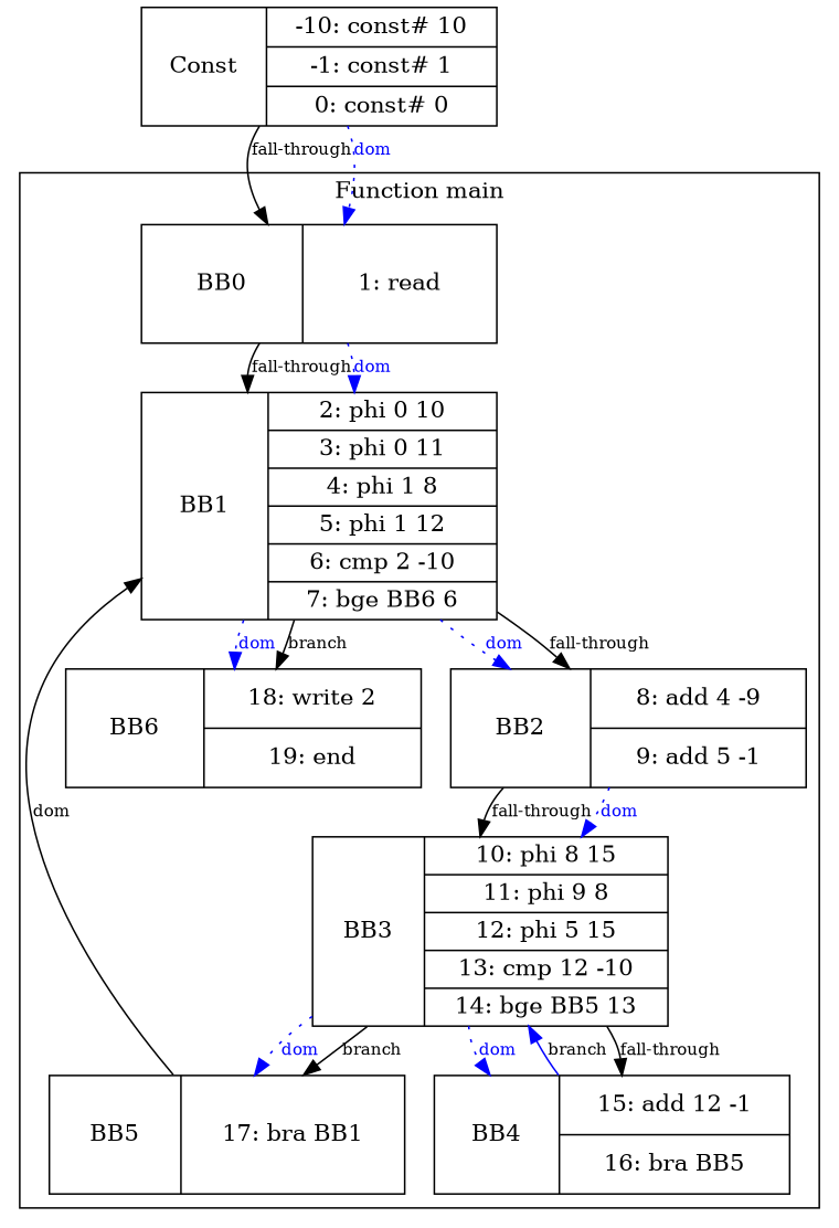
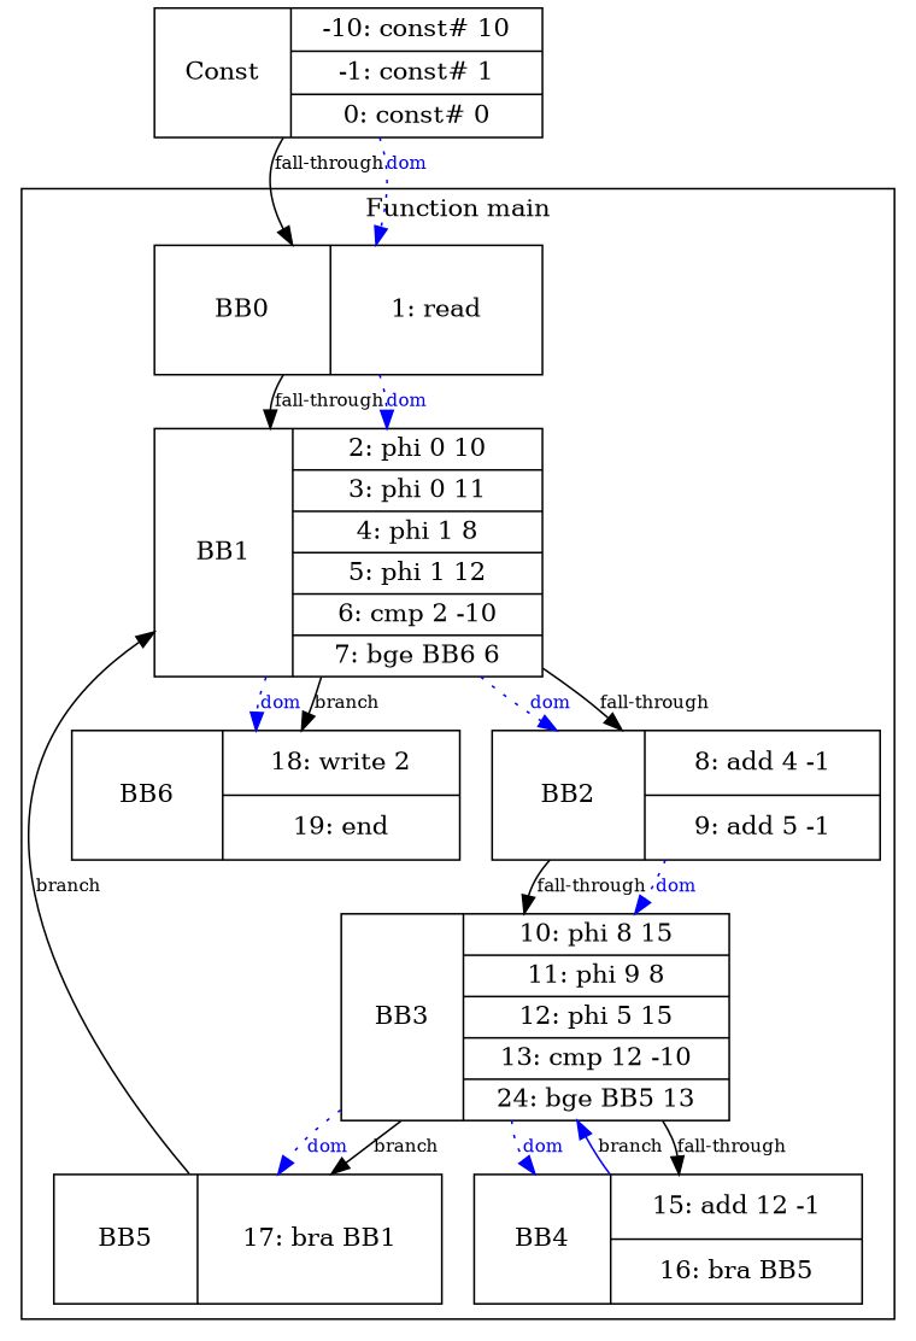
  digraph {
    node [shape=record]
    edge [fontsize=10]
    n1 [height=1.0 label="BB0 | {1: read}" width=3.0]
    n2 [height=1.0 label="BB1 | {2: phi 0 10 | 3: phi 0 11 | 4: phi 1 8 | 5: phi 1 12 | 6: cmp 2 -10 | 7: bge BB6 6}" width=3.0]
-   n3 [height=1.0 label="BB2 | {8: add 4 -9 | 9: add 5 -1}" width=3.0]
+   n3 [height=1.0 label="BB2 | {8: add 4 -1 | 9: add 5 -1}" width=3.0]
    n4 [height=1.0 label="BB6 | {18: write 2 | 19: end}" width=3.0]
-   n5 [height=1.0 label="BB3 | {10: phi 8 15 | 11: phi 9 8 | 12: phi 5 15 | 13: cmp 12 -10 | 14: bge BB5 13}" width=3.0]
+   n5 [height=1.0 label="BB3 | {10: phi 8 15 | 11: phi 9 8 | 12: phi 5 15 | 13: cmp 12 -10 | 24: bge BB5 13}" width=3.0]
    n6 [height=1.0 label="BB4 | {15: add 12 -1 | 16: bra BB5}" width=3.0]
    n7 [height=1.0 label="BB5 | {17: bra BB1}" width=3.0]
    n8 [height=1.0 label="Const | {-10: const# 10 | -1: const# 1 | 0: const# 0}" width=3.0]
    subgraph cluster_1 {
      label="Function main"
      nodesep=0.5
      rankdir=TB
      ranksep=1.0
      n1
      n2
      n3
      n4
      n5
      n6
      n7
    }
    subgraph sub_2 {
      n1
      n8
    }
    n1 -> n2 [label="fall-through"]
    n1 -> n2 [color=blue fontcolor=blue label=dom style=dotted]
    n2 -> n3 [label="fall-through"]
    n2 -> n3 [color=blue fontcolor=blue label=dom style=dotted]
    n2 -> n4 [label=branch]
    n2 -> n4 [color=blue fontcolor=blue label=dom style=dotted]
    n3 -> n5 [label="fall-through"]
    n3 -> n5 [color=blue fontcolor=blue label=dom style=dotted]
    n5 -> n6 [label="fall-through"]
    n5 -> n6 [color=blue fontcolor=blue label=dom style=dotted]
    n5 -> n7 [label=branch]
    n5 -> n7 [color=blue fontcolor=blue label=dom style=dotted]
    n6 -> n5 [color=blue label=branch]
-   n7 -> n2 [label=dom]
+   n7 -> n2 [label=branch]
    n8 -> n1 [label="fall-through"]
    n8 -> n1 [color=blue fontcolor=blue label=dom style=dotted]
  }
